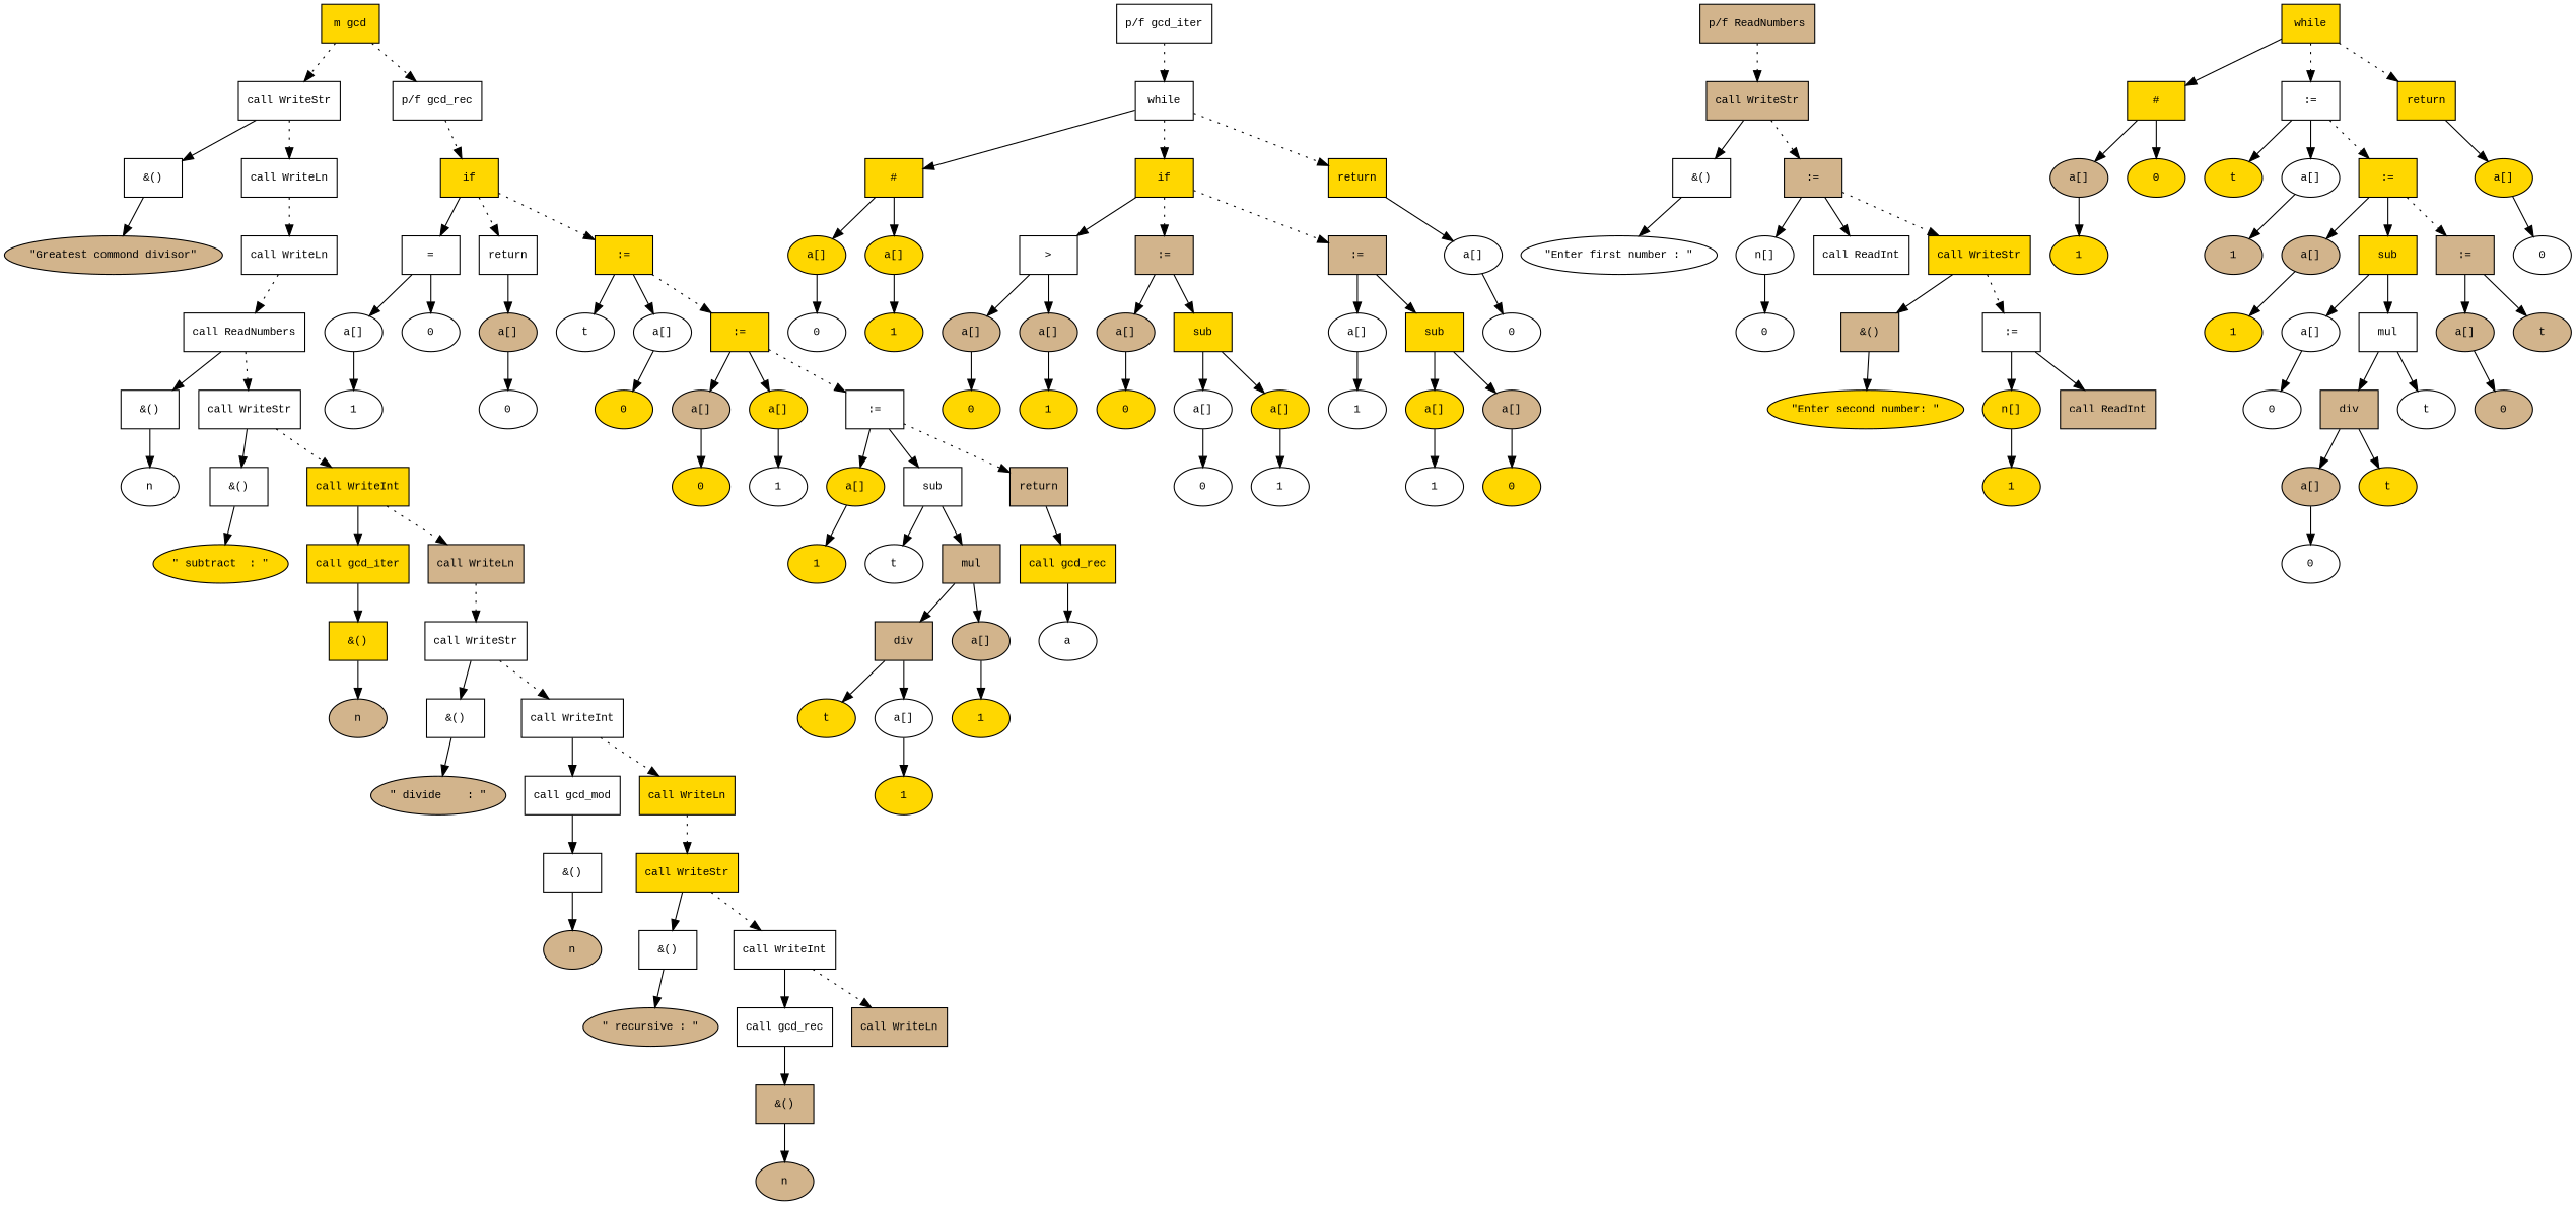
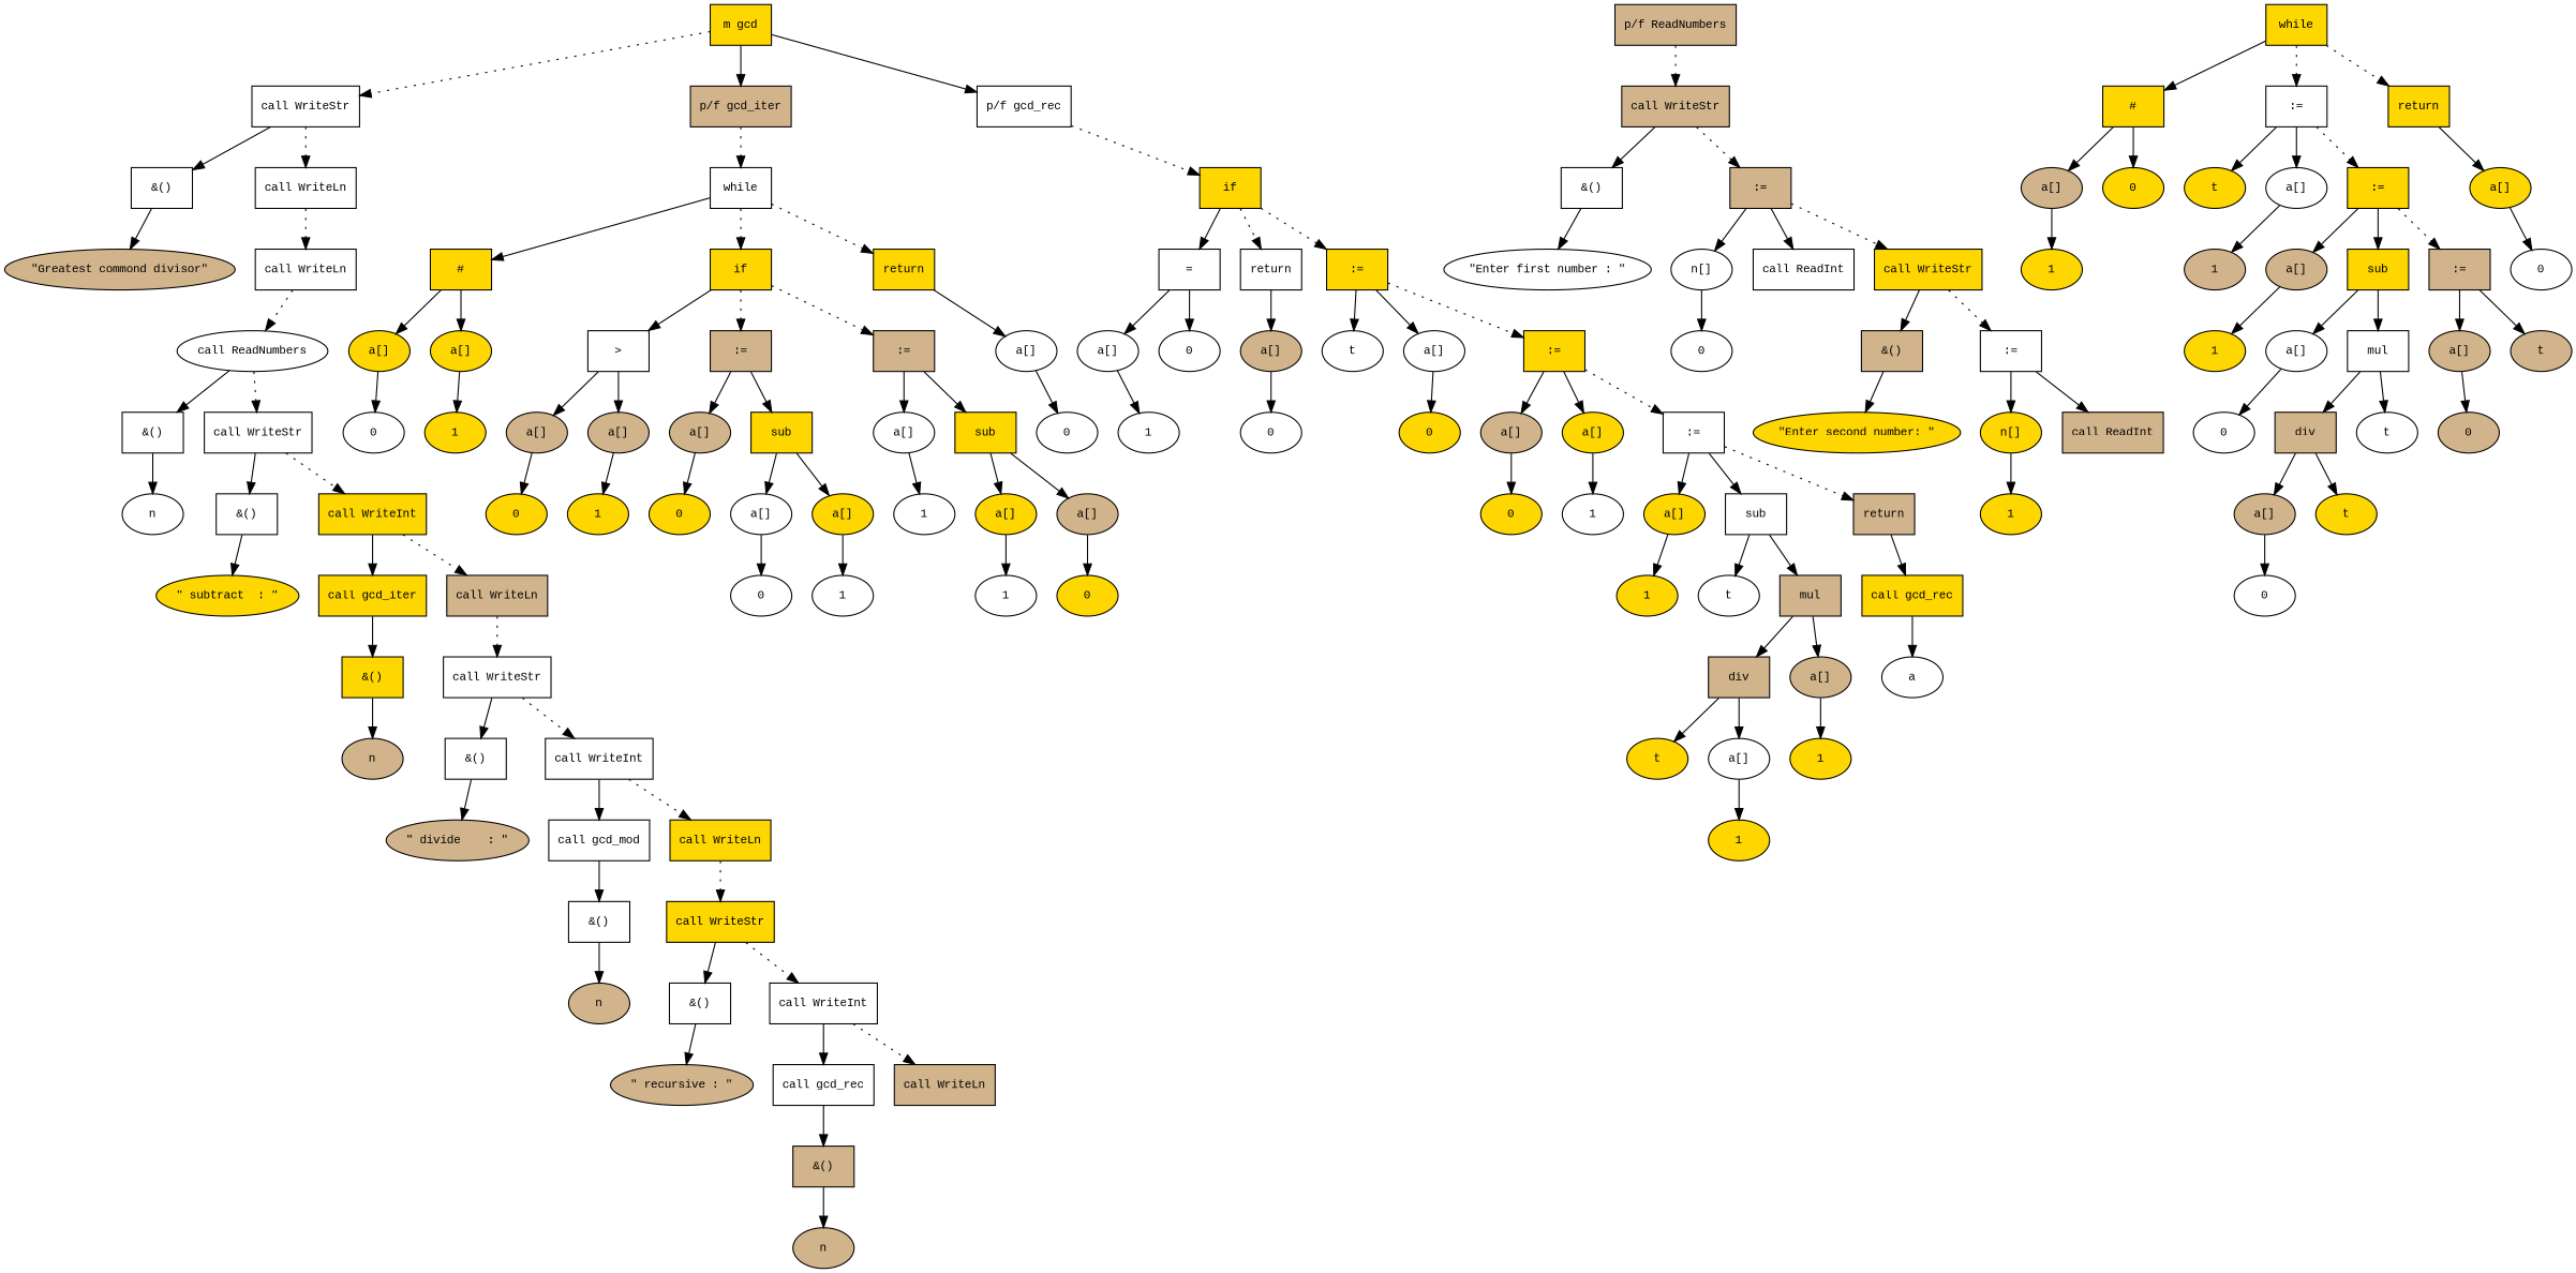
  digraph {
    fontname="Times New Roman"
    fontsize=10
    node [fillcolor=white fontname="Courier New" fontsize=10 shape=ellipse style=filled]
    edge [fontname="Times New Roman" fontsize=10]
    n1 [fillcolor=gold label="m gcd" shape=box]
    n2 [label="call WriteStr" shape=box]
-   n3 [label="p/f gcd_iter" shape=box]
+   n3 [fillcolor=tan label="p/f gcd_iter" shape=box]
    n4 [label="p/f gcd_rec" shape=box]
    n5 [label="&()" shape=box]
    n6 [label="call WriteLn" shape=box]
    n7 [label=while shape=box]
    n8 [fillcolor=gold label=if shape=box]
    n9 [fillcolor=tan label="p/f ReadNumbers" shape=box]
    n10 [fillcolor=tan label="call WriteStr" shape=box]
    n11 [fillcolor=tan label="\"Greatest commond divisor\""]
    n12 [label="call WriteLn" shape=box]
-   n13 [label="call ReadNumbers" shape=box]
+   n13 [label="call ReadNumbers"]
    n14 [label="&()" shape=box]
    n15 [label="call WriteStr" shape=box]
    n16 [label=n]
    n17 [label="&()" shape=box]
    n18 [fillcolor=gold label="call WriteInt" shape=box]
    n19 [fillcolor=gold label="\" subtract  : \""]
    n20 [fillcolor=gold label="call gcd_iter" shape=box]
    n21 [fillcolor=tan label="call WriteLn" shape=box]
    n22 [fillcolor=gold label="&()" shape=box]
    n23 [label="call WriteStr" shape=box]
    n24 [fillcolor=tan label=n]
    n25 [label="&()" shape=box]
    n26 [label="call WriteInt" shape=box]
    n27 [fillcolor=tan label="\" divide    : \""]
    n28 [label="call gcd_mod" shape=box]
    n29 [fillcolor=gold label="call WriteLn" shape=box]
    n30 [label="&()" shape=box]
    n31 [fillcolor=gold label="call WriteStr" shape=box]
    n32 [fillcolor=tan label=n]
    n33 [label="&()" shape=box]
    n34 [label="call WriteInt" shape=box]
    n35 [fillcolor=tan label="\" recursive : \""]
    n36 [label="call gcd_rec" shape=box]
    n37 [fillcolor=tan label="call WriteLn" shape=box]
    n38 [fillcolor=tan label="&()" shape=box]
    n39 [fillcolor=tan label=n]
    n40 [fillcolor=gold label="#" shape=box]
    n41 [fillcolor=gold label=if shape=box]
    n42 [fillcolor=gold label=return shape=box]
    n43 [fillcolor=gold label="a[]"]
    n44 [fillcolor=gold label="a[]"]
    n45 [label=">" shape=box]
    n46 [fillcolor=tan label=":=" shape=box]
    n47 [fillcolor=tan label=":=" shape=box]
    n48 [label="a[]"]
    n49 [label=0]
    n50 [fillcolor=gold label=1]
    n51 [fillcolor=tan label="a[]"]
    n52 [fillcolor=tan label="a[]"]
    n53 [fillcolor=tan label="a[]"]
    n54 [fillcolor=gold label=sub shape=box]
    n55 [label="a[]"]
    n56 [fillcolor=gold label=sub shape=box]
    n57 [fillcolor=gold label=0]
    n58 [fillcolor=gold label=1]
    n59 [fillcolor=gold label=0]
    n60 [label="a[]"]
    n61 [fillcolor=gold label="a[]"]
    n62 [label=0]
    n63 [label=1]
    n64 [label=1]
    n65 [fillcolor=gold label="a[]"]
    n66 [fillcolor=tan label="a[]"]
    n67 [label=1]
    n68 [fillcolor=gold label=0]
    n69 [label=0]
    n70 [fillcolor=gold label=while shape=box]
    n71 [fillcolor=gold label="#" shape=box]
    n72 [label=":=" shape=box]
    n73 [fillcolor=gold label=return shape=box]
    n74 [fillcolor=tan label="a[]"]
    n75 [fillcolor=gold label=0]
    n76 [fillcolor=gold label=t]
    n77 [label="a[]"]
    n78 [fillcolor=gold label=":=" shape=box]
    n79 [fillcolor=gold label="a[]"]
    n80 [fillcolor=gold label=1]
    n81 [fillcolor=tan label=1]
    n82 [fillcolor=tan label="a[]"]
    n83 [fillcolor=gold label=sub shape=box]
    n84 [fillcolor=tan label=":=" shape=box]
    n85 [fillcolor=gold label=1]
    n86 [label="a[]"]
    n87 [label=mul shape=box]
    n88 [fillcolor=tan label="a[]"]
    n89 [fillcolor=tan label=t]
    n90 [label=0]
    n91 [fillcolor=tan label=div shape=box]
    n92 [label=t]
    n93 [fillcolor=tan label="a[]"]
    n94 [fillcolor=gold label=t]
    n95 [label=0]
    n96 [fillcolor=tan label=0]
    n97 [label=0]
    n98 [label="=" shape=box]
    n99 [label=return shape=box]
    n100 [fillcolor=gold label=":=" shape=box]
    n101 [label="a[]"]
    n102 [label=0]
    n103 [fillcolor=tan label="a[]"]
    n104 [label=t]
    n105 [label="a[]"]
    n106 [fillcolor=gold label=":=" shape=box]
    n107 [label=1]
    n108 [label=0]
    n109 [fillcolor=gold label=0]
    n110 [fillcolor=tan label="a[]"]
    n111 [fillcolor=gold label="a[]"]
    n112 [label=":=" shape=box]
    n113 [fillcolor=gold label=0]
    n114 [label=1]
    n115 [fillcolor=gold label="a[]"]
    n116 [label=sub shape=box]
    n117 [fillcolor=tan label=return shape=box]
    n118 [fillcolor=gold label=1]
    n119 [label=t]
    n120 [fillcolor=tan label=mul shape=box]
    n121 [fillcolor=gold label="call gcd_rec" shape=box]
    n122 [fillcolor=tan label=div shape=box]
    n123 [fillcolor=tan label="a[]"]
    n124 [fillcolor=gold label=t]
    n125 [label="a[]"]
    n126 [fillcolor=gold label=1]
    n127 [fillcolor=gold label=1]
    n128 [label=a]
    n129 [label="&()" shape=box]
    n130 [fillcolor=tan label=":=" shape=box]
    n131 [label="\"Enter first number : \""]
    n132 [label="n[]"]
    n133 [label="call ReadInt" shape=box]
    n134 [fillcolor=gold label="call WriteStr" shape=box]
    n135 [label=0]
    n136 [fillcolor=tan label="&()" shape=box]
    n137 [label=":=" shape=box]
    n138 [fillcolor=gold label="\"Enter second number: \""]
    n139 [fillcolor=gold label="n[]"]
    n140 [fillcolor=tan label="call ReadInt" shape=box]
    n141 [fillcolor=gold label=1]
    n1 -> n2 [style=dotted]
-   n1 -> n4 [style=dotted]
+   n1 -> n3
+   n1 -> n4
    n2 -> n5
    n2 -> n6 [style=dotted]
    n3 -> n7 [style=dotted]
    n4 -> n8 [style=dotted]
    n5 -> n11
    n6 -> n12 [style=dotted]
    n7 -> n40
    n7 -> n41 [style=dotted]
    n7 -> n42 [style=dotted]
    n8 -> n98
    n8 -> n99 [style=dotted]
    n8 -> n100 [style=dotted]
    n9 -> n10 [style=dotted]
    n10 -> n129
    n10 -> n130 [style=dotted]
    n12 -> n13 [style=dotted]
    n13 -> n14
    n13 -> n15 [style=dotted]
    n14 -> n16
    n15 -> n17
    n15 -> n18 [style=dotted]
    n17 -> n19
    n18 -> n20
    n18 -> n21 [style=dotted]
    n20 -> n22
    n21 -> n23 [style=dotted]
    n22 -> n24
    n23 -> n25
    n23 -> n26 [style=dotted]
    n25 -> n27
    n26 -> n28
    n26 -> n29 [style=dotted]
    n28 -> n30
    n29 -> n31 [style=dotted]
    n30 -> n32
    n31 -> n33
    n31 -> n34 [style=dotted]
    n33 -> n35
    n34 -> n36
    n34 -> n37 [style=dotted]
    n36 -> n38
    n38 -> n39
    n40 -> n43
    n40 -> n44
    n41 -> n45
    n41 -> n46 [style=dotted]
    n41 -> n47 [style=dotted]
    n42 -> n48
    n43 -> n49
    n44 -> n50
    n45 -> n51
    n45 -> n52
    n46 -> n53
    n46 -> n54
    n47 -> n55
    n47 -> n56
    n48 -> n69
    n51 -> n57
    n52 -> n58
    n53 -> n59
    n54 -> n60
    n54 -> n61
    n55 -> n64
    n56 -> n65
    n56 -> n66
    n60 -> n62
    n61 -> n63
    n65 -> n67
    n66 -> n68
    n70 -> n71
    n70 -> n72 [style=dotted]
    n70 -> n73 [style=dotted]
    n71 -> n74
    n71 -> n75
    n72 -> n76
    n72 -> n77
    n72 -> n78 [style=dotted]
    n73 -> n79
    n74 -> n80
    n77 -> n81
    n78 -> n82
    n78 -> n83
    n78 -> n84 [style=dotted]
    n79 -> n97
    n82 -> n85
    n83 -> n86
    n83 -> n87
    n84 -> n88
    n84 -> n89
    n86 -> n90
    n87 -> n91
    n87 -> n92
    n88 -> n96
    n91 -> n93
    n91 -> n94
    n93 -> n95
    n98 -> n101
    n98 -> n102
    n99 -> n103
    n100 -> n104
    n100 -> n105
    n100 -> n106 [style=dotted]
    n101 -> n107
    n103 -> n108
    n105 -> n109
    n106 -> n110
    n106 -> n111
    n106 -> n112 [style=dotted]
    n110 -> n113
    n111 -> n114
    n112 -> n115
    n112 -> n116
    n112 -> n117 [style=dotted]
    n115 -> n118
    n116 -> n119
    n116 -> n120
    n117 -> n121
    n120 -> n122
    n120 -> n123
    n121 -> n128
    n122 -> n124
    n122 -> n125
    n123 -> n126
    n125 -> n127
    n129 -> n131
    n130 -> n132
    n130 -> n133
    n130 -> n134 [style=dotted]
    n132 -> n135
    n134 -> n136
    n134 -> n137 [style=dotted]
    n136 -> n138
    n137 -> n139
    n137 -> n140
    n139 -> n141
  }
